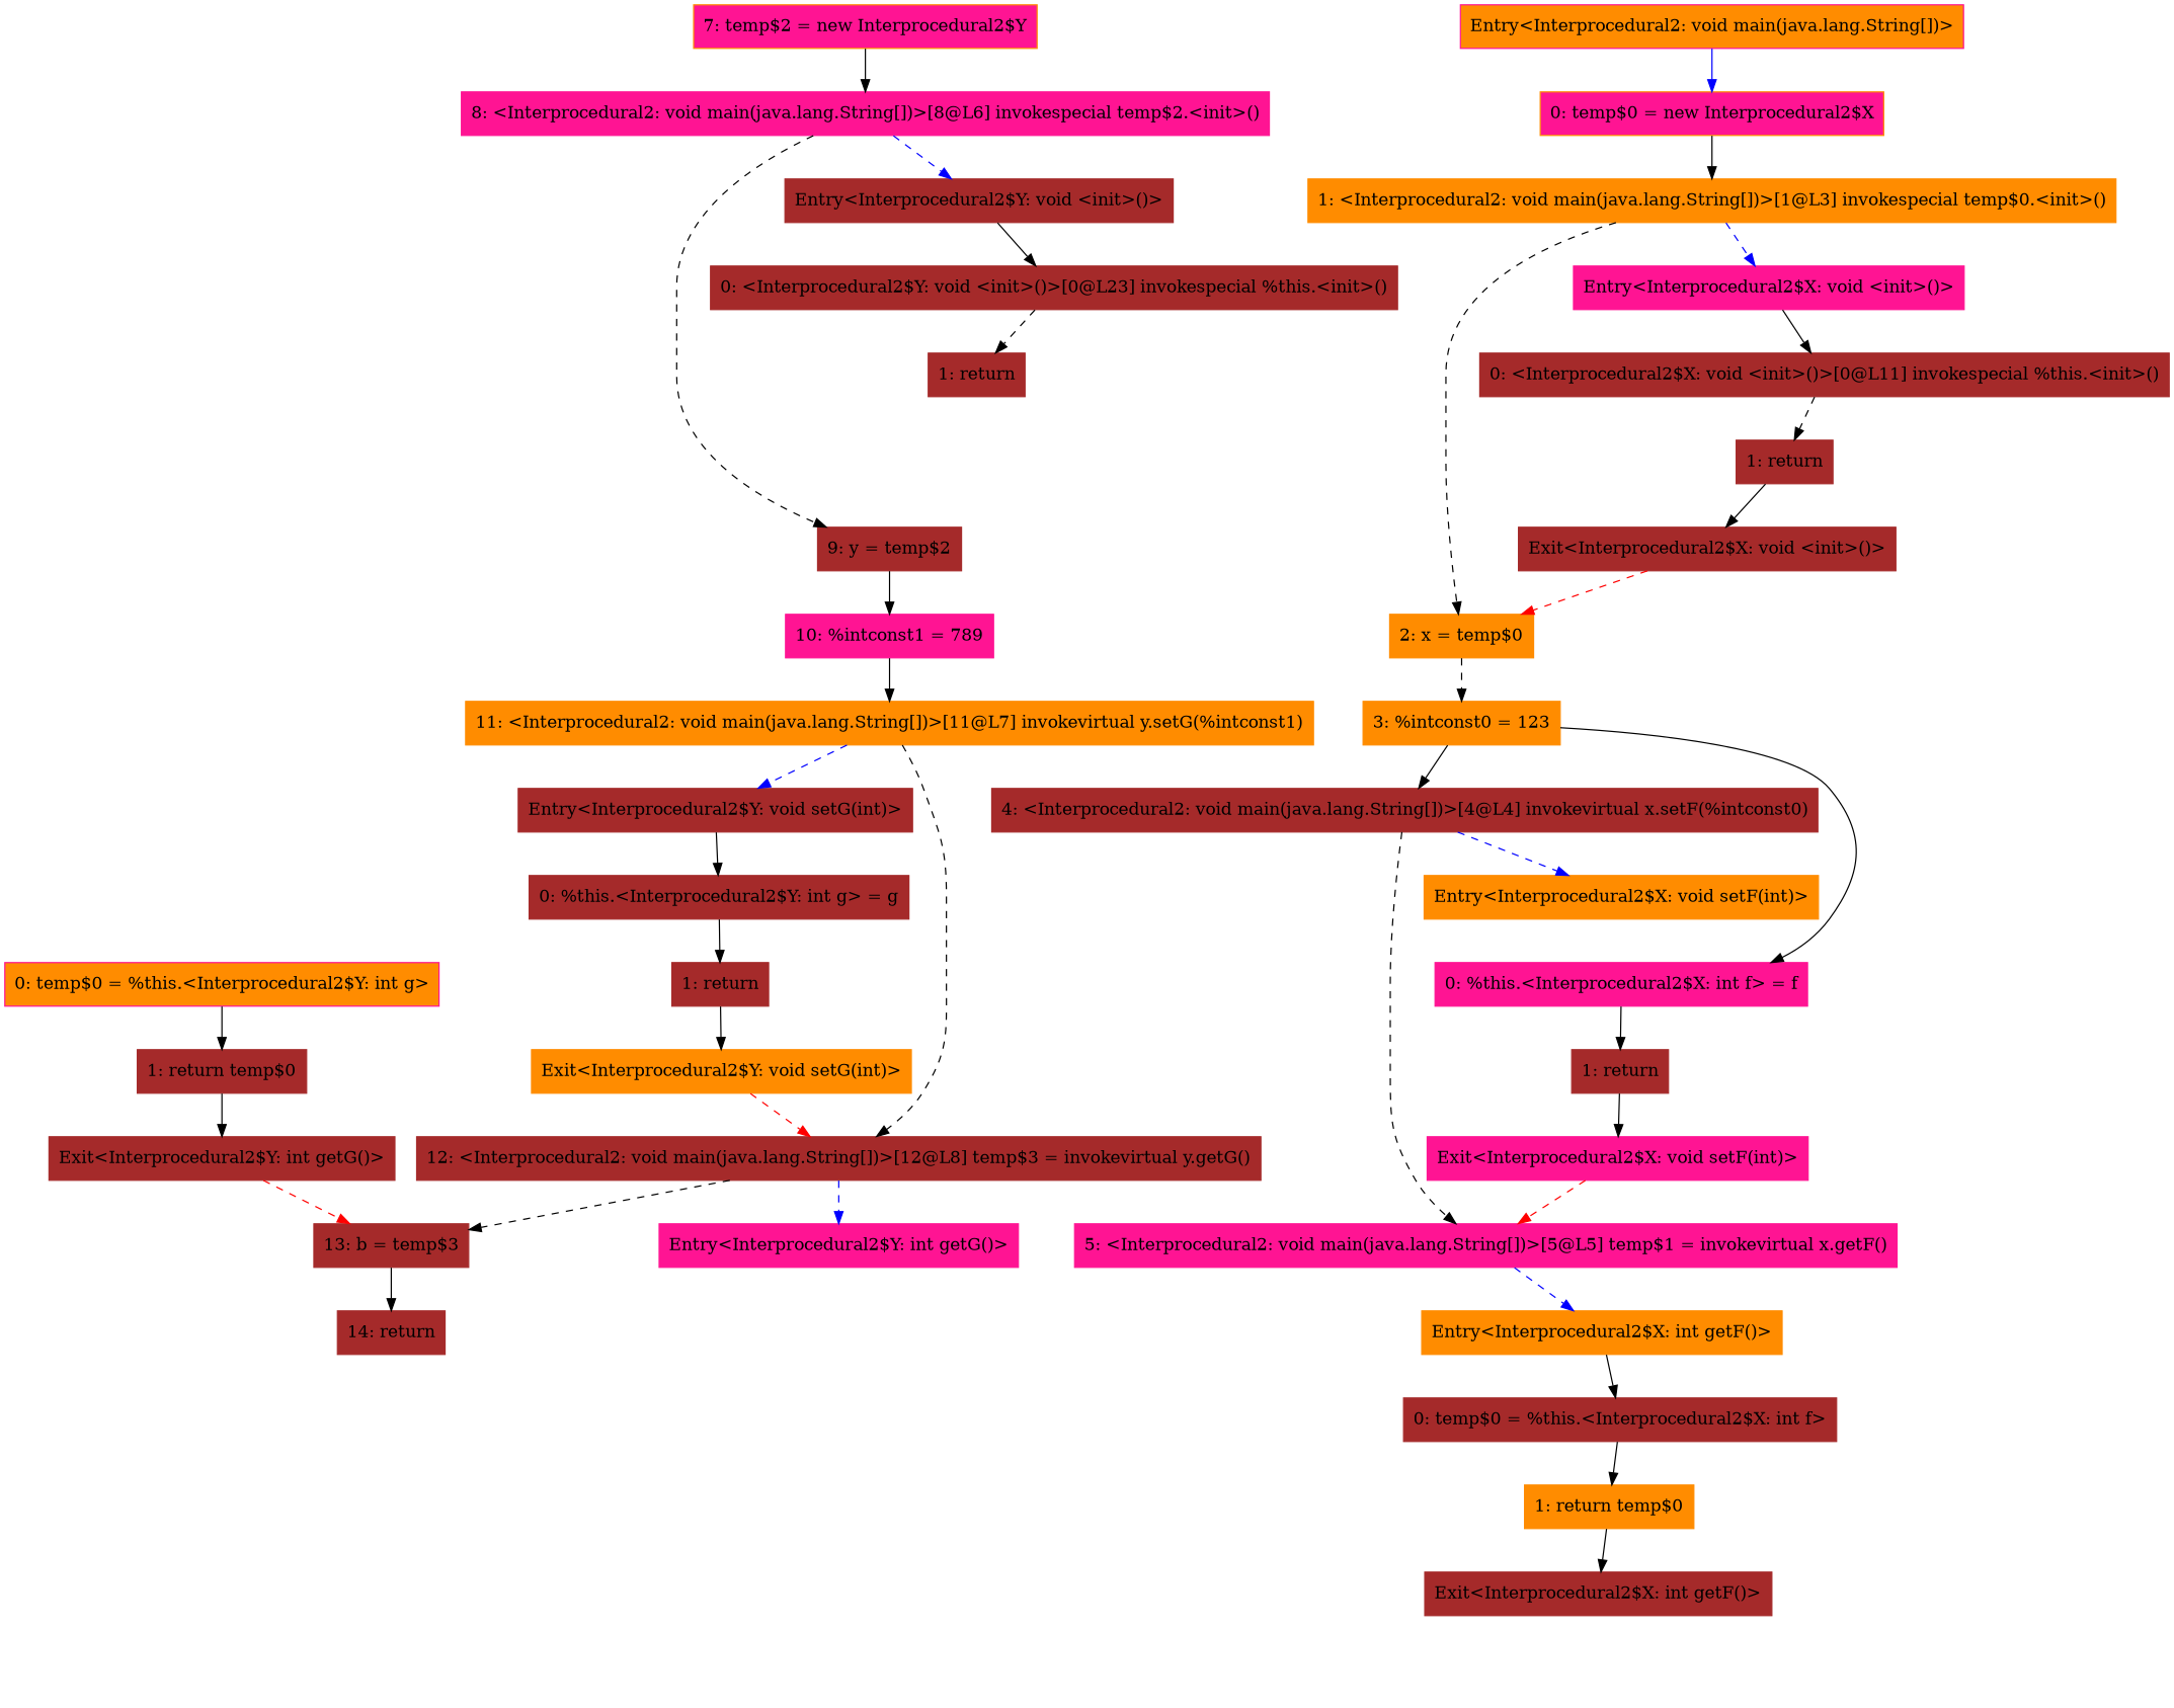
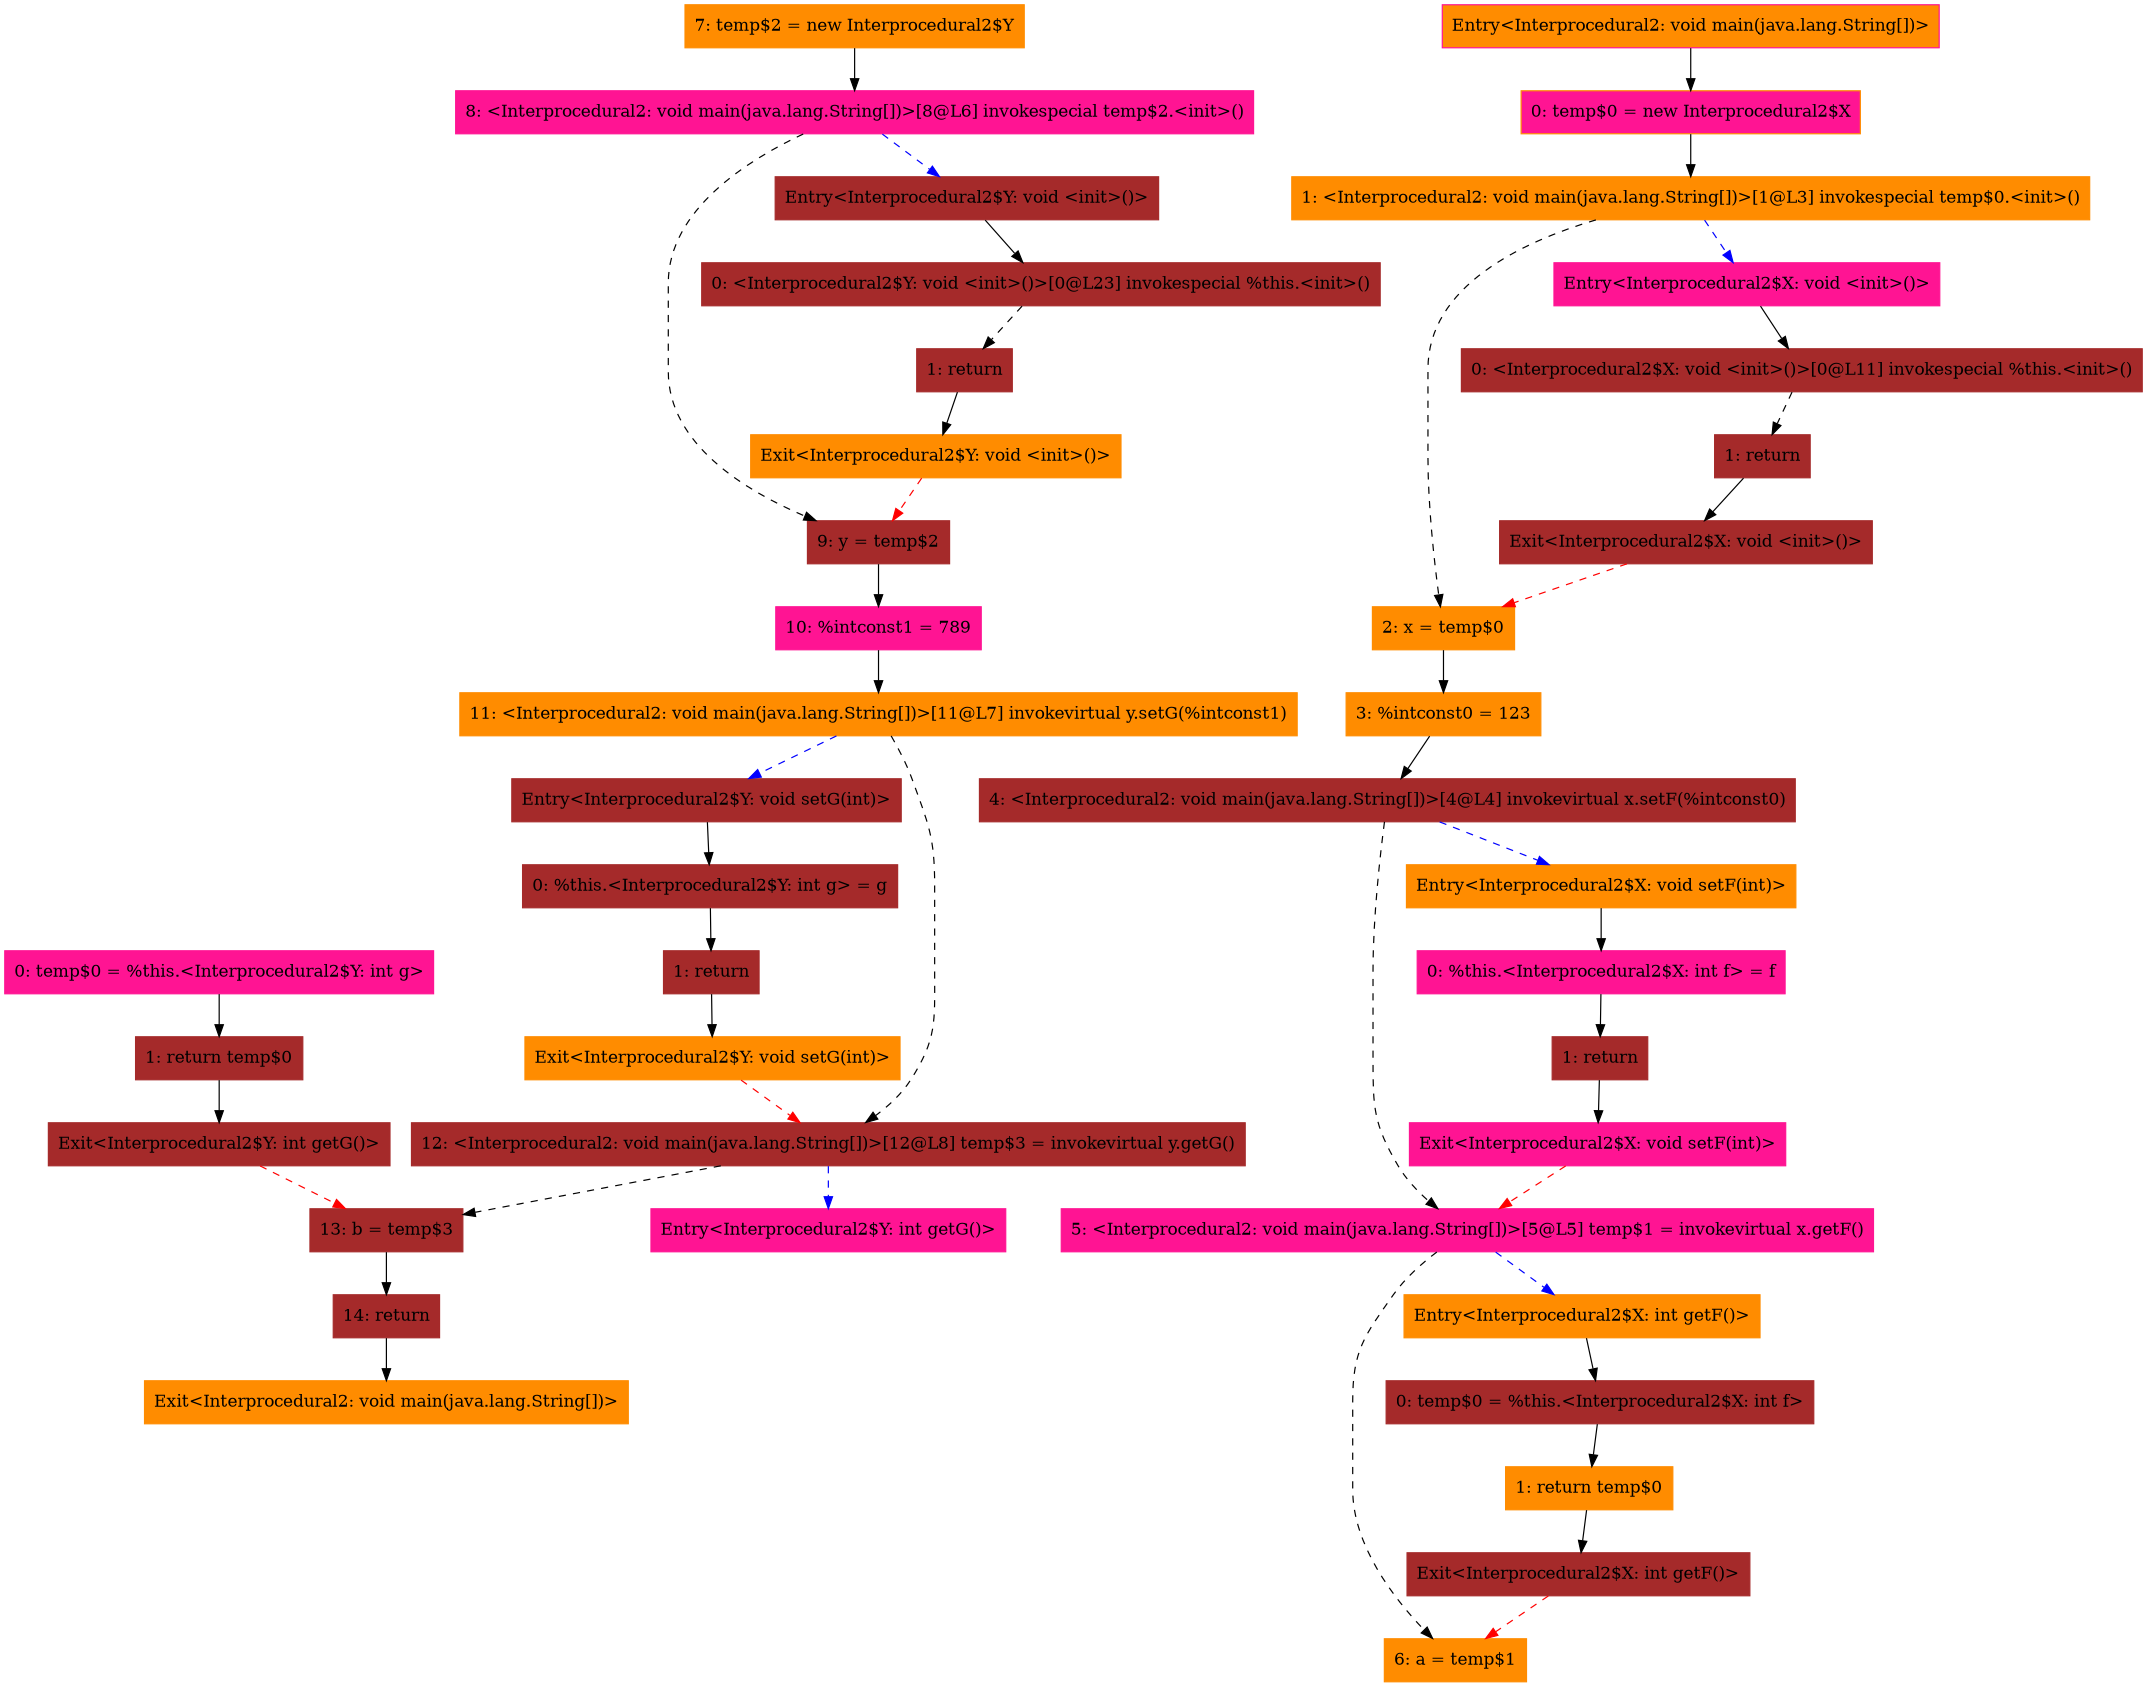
  digraph {
    node [color=brown shape=box style=filled]
    n1 [color=deeppink label="Entry<Interprocedural2$Y: int getG()>"]
-   n2 [color=deeppink label="0: temp$0 = %this.<Interprocedural2$Y: int g>" fillcolor=darkorange]
+   n2 [color=deeppink label="0: temp$0 = %this.<Interprocedural2$Y: int g>"]
    n3 [label="1: return temp$0"]
    n4 [label="Exit<Interprocedural2$Y: int getG()>"]
    n5 [label="13: b = temp$3"]
    n6 [label="14: return"]
    n7 [label="Entry<Interprocedural2$Y: void setG(int)>"]
    n8 [label="0: %this.<Interprocedural2$Y: int g> = g"]
    n9 [label="1: return"]
    n10 [color=darkorange label="Exit<Interprocedural2$Y: void setG(int)>"]
    n11 [label="12: <Interprocedural2: void main(java.lang.String[])>[12@L8] temp$3 = invokevirtual y.getG()"]
    n12 [color=deeppink fillcolor=darkorange label="Entry<Interprocedural2: void main(java.lang.String[])>"]
    n13 [color=darkorange fillcolor=deeppink label="0: temp$0 = new Interprocedural2$X"]
    n14 [color=darkorange label="1: <Interprocedural2: void main(java.lang.String[])>[1@L3] invokespecial temp$0.<init>()"]
    n15 [color=darkorange label="2: x = temp$0"]
    n16 [color=deeppink label="Entry<Interprocedural2$X: void <init>()>"]
    n17 [color=darkorange label="3: %intconst0 = 123"]
    n18 [label="0: <Interprocedural2$X: void <init>()>[0@L11] invokespecial %this.<init>()"]
    n19 [label="4: <Interprocedural2: void main(java.lang.String[])>[4@L4] invokevirtual x.setF(%intconst0)"]
    n20 [color=deeppink label="5: <Interprocedural2: void main(java.lang.String[])>[5@L5] temp$1 = invokevirtual x.getF()"]
    n21 [color=darkorange label="Entry<Interprocedural2$X: void setF(int)>"]
+   n22 [color=darkorange label="6: a = temp$1"]
    n23 [color=darkorange label="Entry<Interprocedural2$X: int getF()>"]
    n24 [color=deeppink label="0: %this.<Interprocedural2$X: int f> = f"]
    n25 [label="0: temp$0 = %this.<Interprocedural2$X: int f>"]
-   n26 [color=darkorange label="7: temp$2 = new Interprocedural2$Y" fillcolor=deeppink]
+   n26 [color=darkorange label="7: temp$2 = new Interprocedural2$Y"]
    n27 [color=deeppink label="8: <Interprocedural2: void main(java.lang.String[])>[8@L6] invokespecial temp$2.<init>()"]
    n28 [label="9: y = temp$2"]
    n29 [label="Entry<Interprocedural2$Y: void <init>()>"]
    n30 [color=deeppink label="10: %intconst1 = 789"]
    n31 [label="0: <Interprocedural2$Y: void <init>()>[0@L23] invokespecial %this.<init>()"]
    n32 [color=darkorange label="11: <Interprocedural2: void main(java.lang.String[])>[11@L7] invokevirtual y.setG(%intconst1)"]
+   n33 [color=darkorange label="Exit<Interprocedural2: void main(java.lang.String[])>"]
    n34 [label="1: return"]
+   n35 [color=darkorange label="Exit<Interprocedural2$Y: void <init>()>"]
    n36 [label="1: return"]
    n37 [color=deeppink label="Exit<Interprocedural2$X: void setF(int)>"]
    n38 [color=darkorange label="1: return temp$0"]
    n39 [label="Exit<Interprocedural2$X: int getF()>"]
    n40 [label="1: return"]
    n41 [label="Exit<Interprocedural2$X: void <init>()>"]
    n2 -> n3
    n3 -> n4
    n4 -> n5 [color=red style=dashed]
    n5 -> n6
+   n6 -> n33
    n7 -> n8
    n8 -> n9
    n9 -> n10
    n10 -> n11 [color=red style=dashed]
    n11 -> n1 [color=blue style=dashed]
    n11 -> n5 [style=dashed]
-   n12 -> n13 [color=blue]
+   n12 -> n13
    n13 -> n14
    n14 -> n15 [style=dashed]
    n14 -> n16 [color=blue style=dashed]
-   n15 -> n17 [style=dashed]
+   n15 -> n17
    n16 -> n18
    n17 -> n19
    n18 -> n40 [style=dashed]
    n19 -> n20 [style=dashed]
    n19 -> n21 [color=blue style=dashed]
+   n20 -> n22 [style=dashed]
    n20 -> n23 [color=blue style=dashed]
-   n17 -> n24
+   n21 -> n24
    n23 -> n25
    n24 -> n36
    n25 -> n38
    n26 -> n27
    n27 -> n28 [style=dashed]
    n27 -> n29 [color=blue style=dashed]
    n28 -> n30
    n29 -> n31
    n30 -> n32
    n31 -> n34 [style=dashed]
    n32 -> n7 [color=blue style=dashed]
    n32 -> n11 [style=dashed]
+   n34 -> n35
+   n35 -> n28 [color=red style=dashed]
    n36 -> n37
    n37 -> n20 [color=red style=dashed]
    n38 -> n39
+   n39 -> n22 [color=red style=dashed]
    n40 -> n41
    n41 -> n15 [color=red style=dashed]
  }
